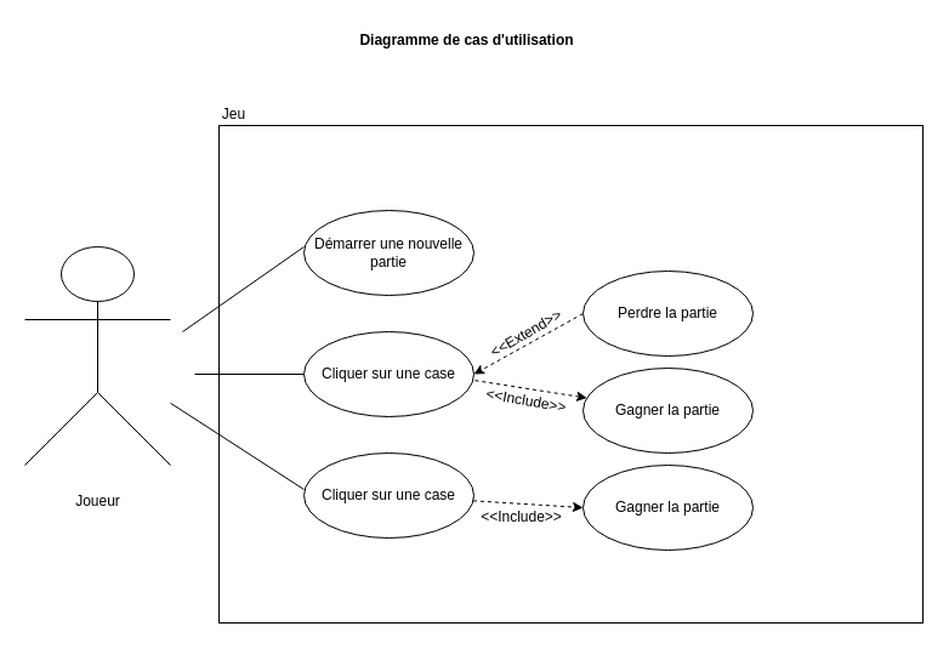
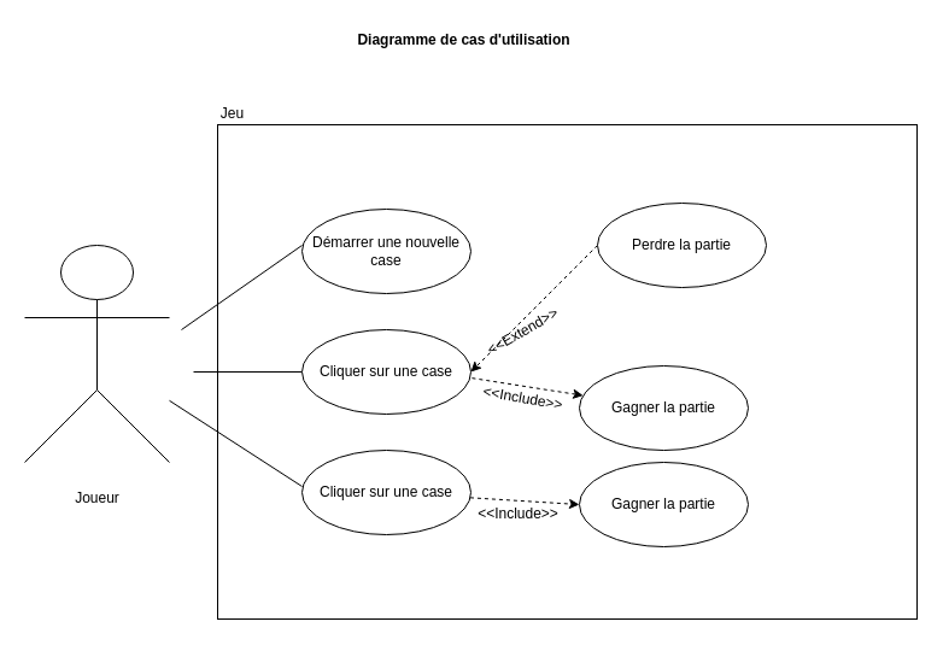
  <mxCell id="0" />
  <mxCell id="1" parent="0" />
  <mxCell id="2" value="" style="shape=umlActor;verticalLabelPosition=bottom;verticalAlign=top;html=1;" vertex="1" parent="1"><mxGeometry x="20" y="203" width="120" height="180" as="geometry" /></mxCell>
  <mxCell id="3" value="Joueur" style="text;html=1;align=center;verticalAlign=middle;resizable=0;points=[];autosize=1;strokeColor=none;fillColor=none;" vertex="1" parent="1"><mxGeometry x="50" y="398" width="60" height="30" as="geometry" /></mxCell>
  <mxCell id="4" value="" style="html=1;whiteSpace=wrap;movable=1;resizable=1;rotatable=1;deletable=1;editable=1;locked=0;connectable=1;" vertex="1" parent="1"><mxGeometry x="180" y="103" width="580" height="410" as="geometry" /></mxCell>
  <mxCell id="5" value="Jeu" style="text;html=1;align=center;verticalAlign=middle;resizable=0;points=[];autosize=1;strokeColor=none;fillColor=none;" vertex="1" parent="1"><mxGeometry x="172" y="79" width="40" height="30" as="geometry" /></mxCell>
- <mxCell id="6" value="Démarrer une nouvelle partie" style="ellipse;whiteSpace=wrap;html=1;" vertex="1" parent="1"><mxGeometry x="250" y="173" width="140" height="70" as="geometry" /></mxCell>
+ <mxCell id="6" value="Démarrer une nouvelle case" style="ellipse;whiteSpace=wrap;html=1;" vertex="1" parent="1"><mxGeometry x="250" y="173" width="140" height="70" as="geometry" /></mxCell>
  <mxCell id="7" style="rounded=0;orthogonalLoop=1;jettySize=auto;html=1;endArrow=none;endFill=0;" edge="1" parent="1" source="8"><mxGeometry relative="1" as="geometry"><mxPoint x="160" y="308" as="targetPoint" /></mxGeometry></mxCell>
  <mxCell id="8" value="Cliquer sur une case" style="ellipse;whiteSpace=wrap;html=1;" vertex="1" parent="1"><mxGeometry x="250" y="273" width="140" height="70" as="geometry" /></mxCell>
  <mxCell id="9" style="rounded=0;orthogonalLoop=1;jettySize=auto;html=1;endArrow=none;endFill=0;" edge="1" parent="1" target="2"><mxGeometry relative="1" as="geometry"><mxPoint x="250" y="403" as="sourcePoint" /><mxPoint x="140" y="308" as="targetPoint" /></mxGeometry></mxCell>
  <mxCell id="10" style="rounded=0;orthogonalLoop=1;jettySize=auto;html=1;entryX=0;entryY=0.5;entryDx=0;entryDy=0;dashed=1;" edge="1" parent="1" source="11" target="17"><mxGeometry relative="1" as="geometry" /></mxCell>
  <mxCell id="11" value="Cliquer sur une case" style="ellipse;whiteSpace=wrap;html=1;" vertex="1" parent="1"><mxGeometry x="250" y="373" width="140" height="70" as="geometry" /></mxCell>
  <mxCell id="12" style="rounded=0;orthogonalLoop=1;jettySize=auto;html=1;endArrow=none;endFill=0;" edge="1" parent="1"><mxGeometry relative="1" as="geometry"><mxPoint x="250" y="203" as="sourcePoint" /><mxPoint x="150" y="273" as="targetPoint" /></mxGeometry></mxCell>
  <mxCell id="13" style="rounded=0;orthogonalLoop=1;jettySize=auto;html=1;entryX=1;entryY=0.5;entryDx=0;entryDy=0;exitX=0;exitY=0.5;exitDx=0;exitDy=0;dashed=1;" edge="1" parent="1" source="14" target="8"><mxGeometry relative="1" as="geometry" /></mxCell>
- <mxCell id="14" value="Perdre la partie" style="ellipse;whiteSpace=wrap;html=1;" vertex="1" parent="1"><mxGeometry x="480" y="223" width="140" height="70" as="geometry" /></mxCell>
+ <mxCell id="14" value="Perdre la partie" style="ellipse;whiteSpace=wrap;html=1;" vertex="1" parent="1"><mxGeometry x="495" y="168" width="140" height="70" as="geometry" /></mxCell>
  <mxCell id="15" style="rounded=0;orthogonalLoop=1;jettySize=auto;html=1;dashed=1;startArrow=classic;startFill=1;endArrow=none;endFill=0;" edge="1" parent="1" source="16"><mxGeometry relative="1" as="geometry"><mxPoint x="390" y="313" as="targetPoint" /></mxGeometry></mxCell>
  <mxCell id="16" value="Gagner la partie" style="ellipse;whiteSpace=wrap;html=1;" vertex="1" parent="1"><mxGeometry x="480" y="303" width="140" height="70" as="geometry" /></mxCell>
  <mxCell id="17" value="Gagner la partie" style="ellipse;whiteSpace=wrap;html=1;" vertex="1" parent="1"><mxGeometry x="480" y="383" width="140" height="70" as="geometry" /></mxCell>
  <mxCell id="18" value="&amp;lt;&amp;lt;Extend&amp;gt;&amp;gt;" style="text;html=1;align=center;verticalAlign=middle;resizable=0;points=[];autosize=1;strokeColor=none;fillColor=none;rotation=-30;" vertex="1" parent="1"><mxGeometry x="388" y="260" width="90" height="30" as="geometry" /></mxCell>
  <mxCell id="19" value="&amp;lt;&amp;lt;Include&amp;gt;&amp;gt;" style="text;html=1;align=center;verticalAlign=middle;resizable=0;points=[];autosize=1;strokeColor=none;fillColor=none;rotation=10;" vertex="1" parent="1"><mxGeometry x="388" y="315" width="90" height="30" as="geometry" /></mxCell>
  <mxCell id="20" value="&amp;lt;&amp;lt;Include&amp;gt;&amp;gt;" style="text;html=1;align=center;verticalAlign=middle;resizable=0;points=[];autosize=1;strokeColor=none;fillColor=none;rotation=0;" vertex="1" parent="1"><mxGeometry x="384" y="411" width="90" height="30" as="geometry" /></mxCell>
  <mxCell id="21" value="Diagramme de cas d'utilisation" style="text;align=center;fontStyle=1;verticalAlign=middle;spacingLeft=3;spacingRight=3;strokeColor=none;rotatable=0;points=[[0,0.5],[1,0.5]];portConstraint=eastwest;html=1;" vertex="1" parent="1"><mxGeometry x="344" y="20" width="80" height="26" as="geometry" /></mxCell>
